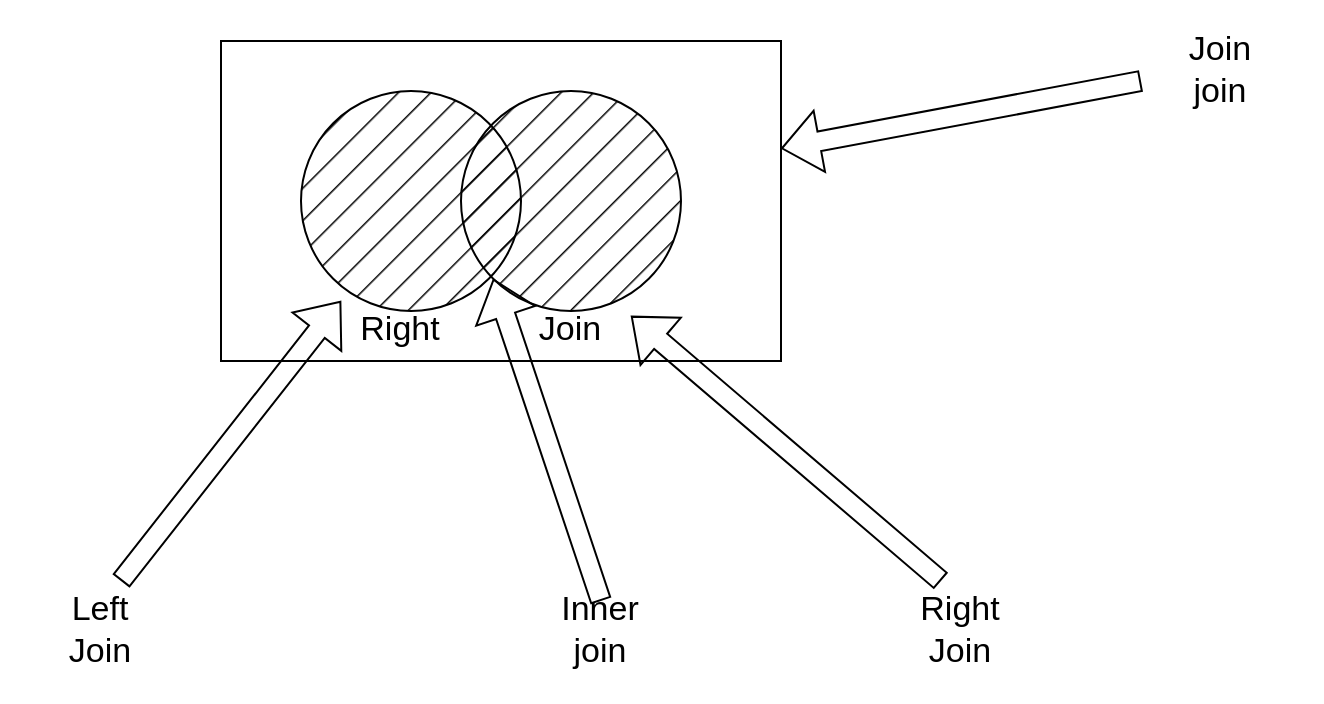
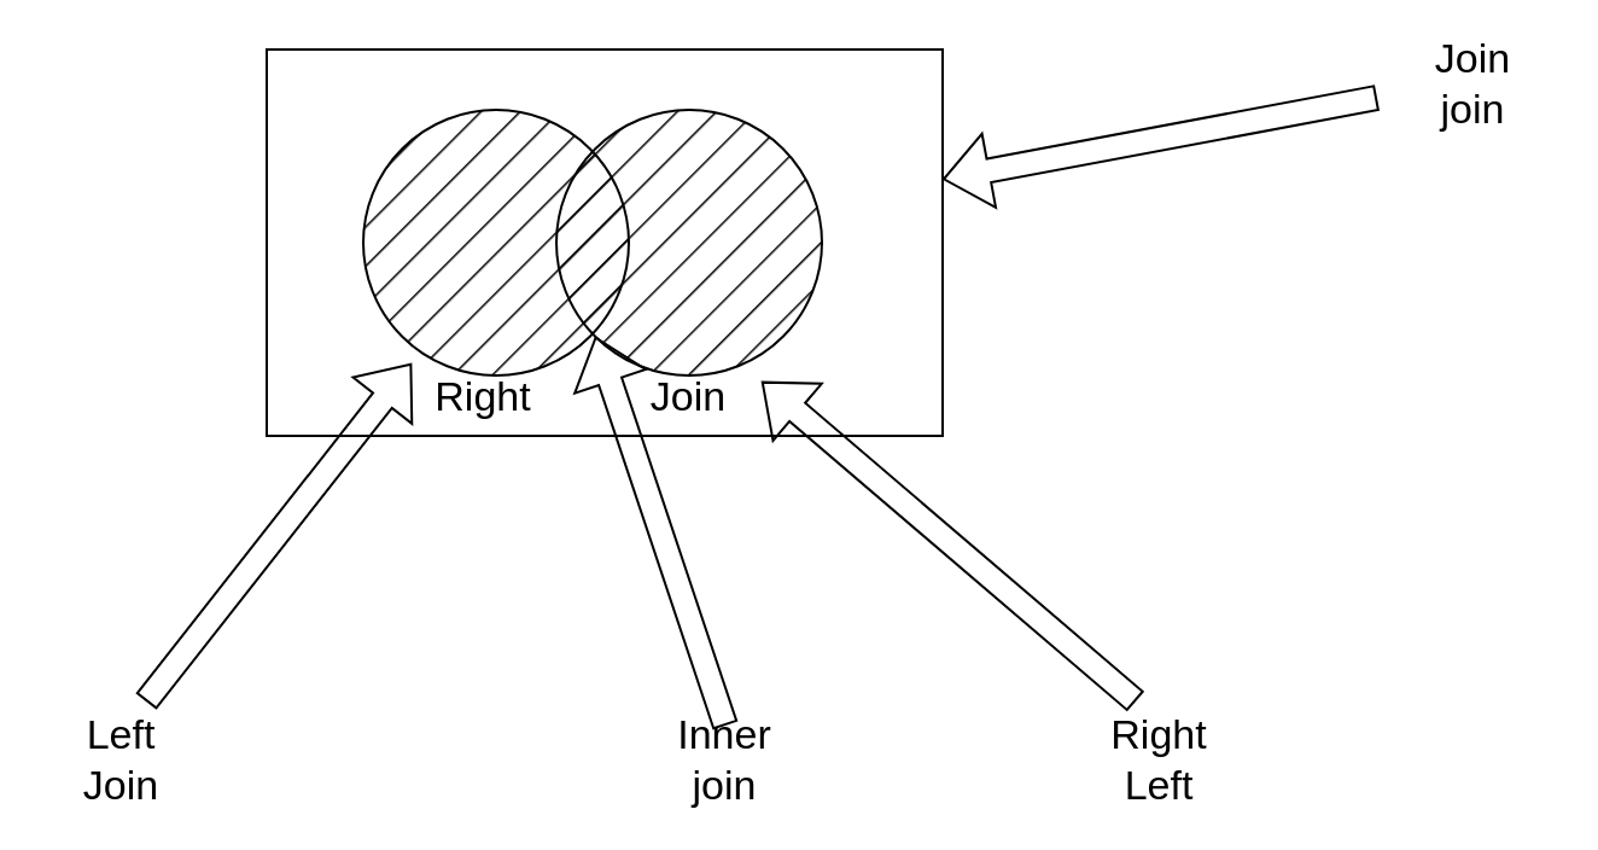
  <mxCell id="0" />
  <mxCell id="1" parent="0" />
  <mxCell id="2" value="" style="rounded=0;whiteSpace=wrap;html=1;fillStyle=hatch;" vertex="1" parent="1"><mxGeometry x="110" y="20" width="280" height="160" as="geometry" /></mxCell>
  <mxCell id="3" value="" style="ellipse;whiteSpace=wrap;html=1;aspect=fixed;fillStyle=hatch;fillColor=#000000;" vertex="1" parent="1"><mxGeometry x="150" y="45" width="110" height="110" as="geometry" /></mxCell>
  <mxCell id="4" value="" style="ellipse;whiteSpace=wrap;html=1;aspect=fixed;fillStyle=hatch;fillColor=#000000;" vertex="1" parent="1"><mxGeometry x="230" y="45" width="110" height="110" as="geometry" /></mxCell>
  <mxCell id="5" value="&lt;font style=&quot;font-size: 17px;&quot;&gt;Right&lt;/font&gt;" style="text;html=1;strokeColor=none;fillColor=none;align=center;verticalAlign=middle;whiteSpace=wrap;rounded=0;fillStyle=hatch;" vertex="1" parent="1"><mxGeometry x="170" y="150" width="60" height="30" as="geometry" /></mxCell>
  <mxCell id="6" value="&lt;font style=&quot;font-size: 17px;&quot;&gt;Join&lt;/font&gt;" style="text;html=1;strokeColor=none;fillColor=none;align=center;verticalAlign=middle;whiteSpace=wrap;rounded=0;fillStyle=hatch;" vertex="1" parent="1"><mxGeometry x="255" y="150" width="60" height="30" as="geometry" /></mxCell>
  <mxCell id="7" value="" style="shape=flexArrow;endArrow=classic;html=1;rounded=0;fontSize=17;entryX=0;entryY=1;entryDx=0;entryDy=0;" edge="1" parent="1" target="4"><mxGeometry width="50" height="50" relative="1" as="geometry"><mxPoint x="300" y="300" as="sourcePoint" /><mxPoint x="320" y="210" as="targetPoint" /></mxGeometry></mxCell>
  <mxCell id="8" value="&lt;font style=&quot;font-size: 17px;&quot;&gt;Inner join&lt;/font&gt;" style="text;html=1;strokeColor=none;fillColor=none;align=center;verticalAlign=middle;whiteSpace=wrap;rounded=0;fillStyle=hatch;" vertex="1" parent="1"><mxGeometry x="270" y="300" width="60" height="30" as="geometry" /></mxCell>
  <mxCell id="9" value="" style="shape=flexArrow;endArrow=classic;html=1;rounded=0;fontSize=17;entryX=0;entryY=0;entryDx=0;entryDy=0;" edge="1" parent="1" target="5"><mxGeometry width="50" height="50" relative="1" as="geometry"><mxPoint x="60" y="290" as="sourcePoint" /><mxPoint x="320" y="210" as="targetPoint" /></mxGeometry></mxCell>
  <mxCell id="10" value="" style="shape=flexArrow;endArrow=classic;html=1;rounded=0;fontSize=17;entryX=1;entryY=0.25;entryDx=0;entryDy=0;" edge="1" parent="1" target="6"><mxGeometry width="50" height="50" relative="1" as="geometry"><mxPoint x="470" y="290" as="sourcePoint" /><mxPoint x="320" y="210" as="targetPoint" /></mxGeometry></mxCell>
  <mxCell id="11" value="&lt;font style=&quot;font-size: 17px;&quot;&gt;Left Join&lt;/font&gt;" style="text;html=1;strokeColor=none;fillColor=none;align=center;verticalAlign=middle;whiteSpace=wrap;rounded=0;fillStyle=hatch;" vertex="1" parent="1"><mxGeometry x="20" y="300" width="60" height="30" as="geometry" /></mxCell>
- <mxCell id="12" value="&lt;font style=&quot;font-size: 17px;&quot;&gt;Right Join&lt;/font&gt;" style="text;html=1;strokeColor=none;fillColor=none;align=center;verticalAlign=middle;whiteSpace=wrap;rounded=0;fillStyle=hatch;" vertex="1" parent="1"><mxGeometry x="450" y="300" width="60" height="30" as="geometry" /></mxCell>
+ <mxCell id="12" value="&lt;font style=&quot;font-size: 17px;&quot;&gt;Right Left&lt;/font&gt;" style="text;html=1;strokeColor=none;fillColor=none;align=center;verticalAlign=middle;whiteSpace=wrap;rounded=0;fillStyle=hatch;" vertex="1" parent="1"><mxGeometry x="450" y="300" width="60" height="30" as="geometry" /></mxCell>
  <mxCell id="13" value="" style="shape=flexArrow;endArrow=classic;html=1;rounded=0;fontSize=17;" edge="1" parent="1" target="2"><mxGeometry width="50" height="50" relative="1" as="geometry"><mxPoint x="570" y="40" as="sourcePoint" /><mxPoint x="550" y="10" as="targetPoint" /></mxGeometry></mxCell>
  <mxCell id="14" value="&lt;font style=&quot;font-size: 17px;&quot;&gt;Join join&lt;br&gt;&lt;/font&gt;" style="text;html=1;strokeColor=none;fillColor=none;align=center;verticalAlign=middle;whiteSpace=wrap;rounded=0;fillStyle=hatch;" vertex="1" parent="1"><mxGeometry x="580" y="20" width="60" height="30" as="geometry" /></mxCell>
